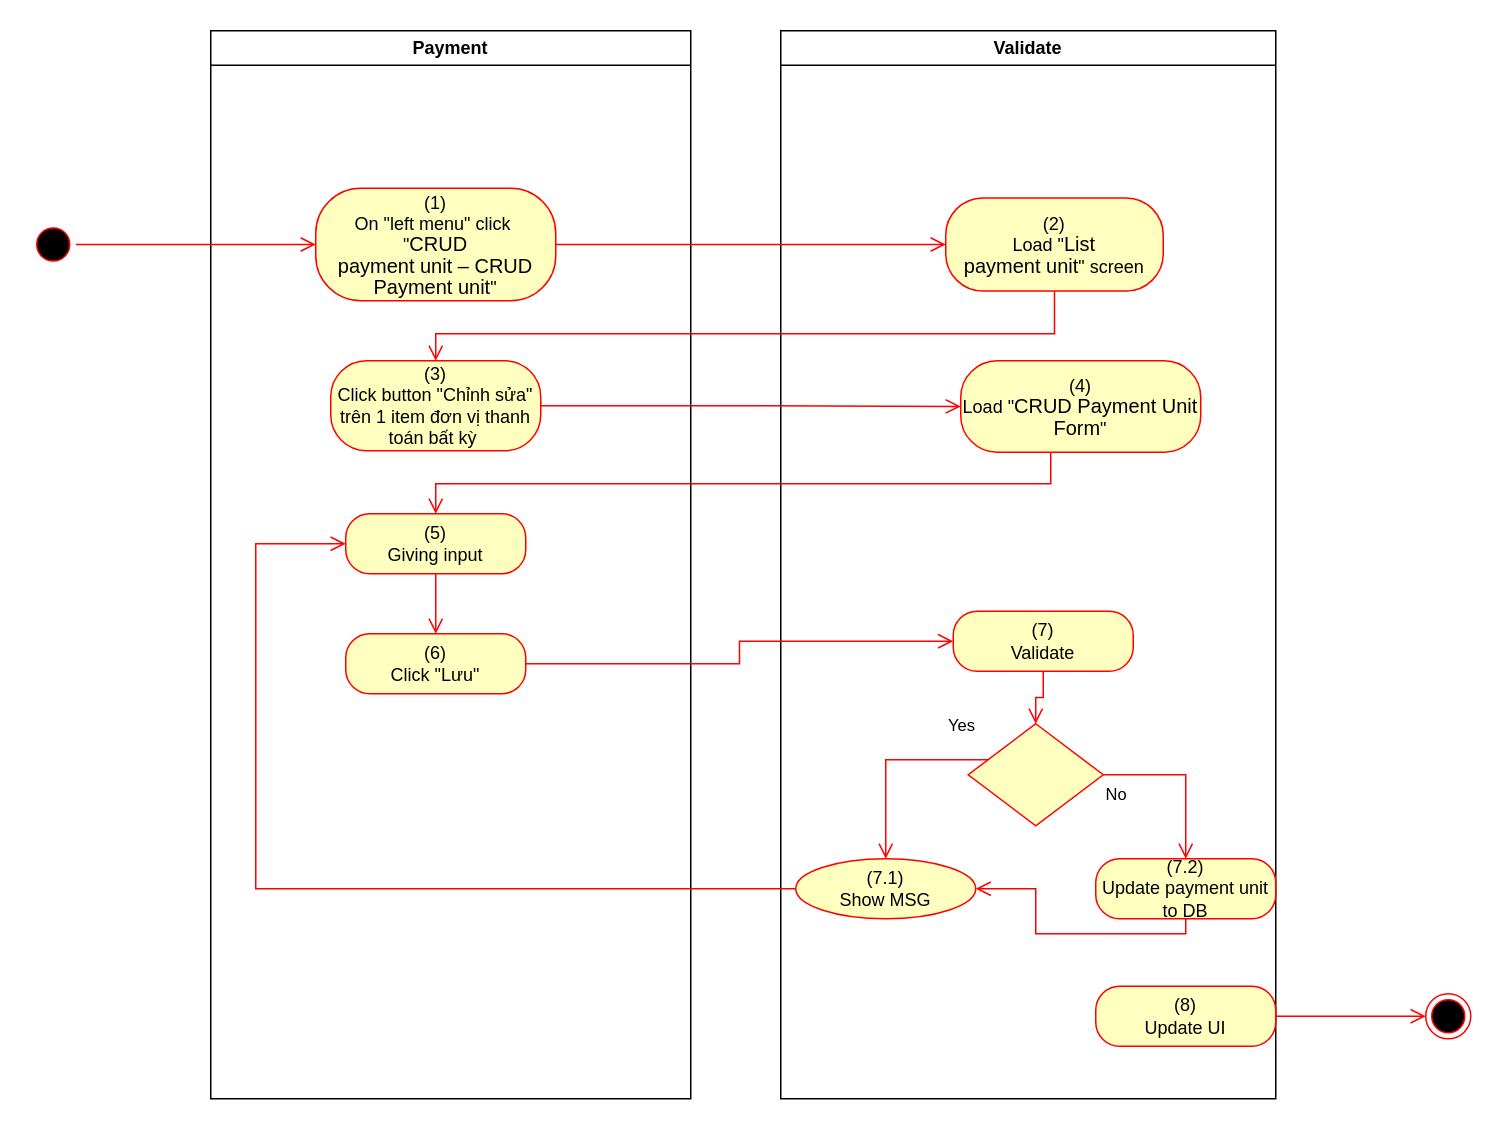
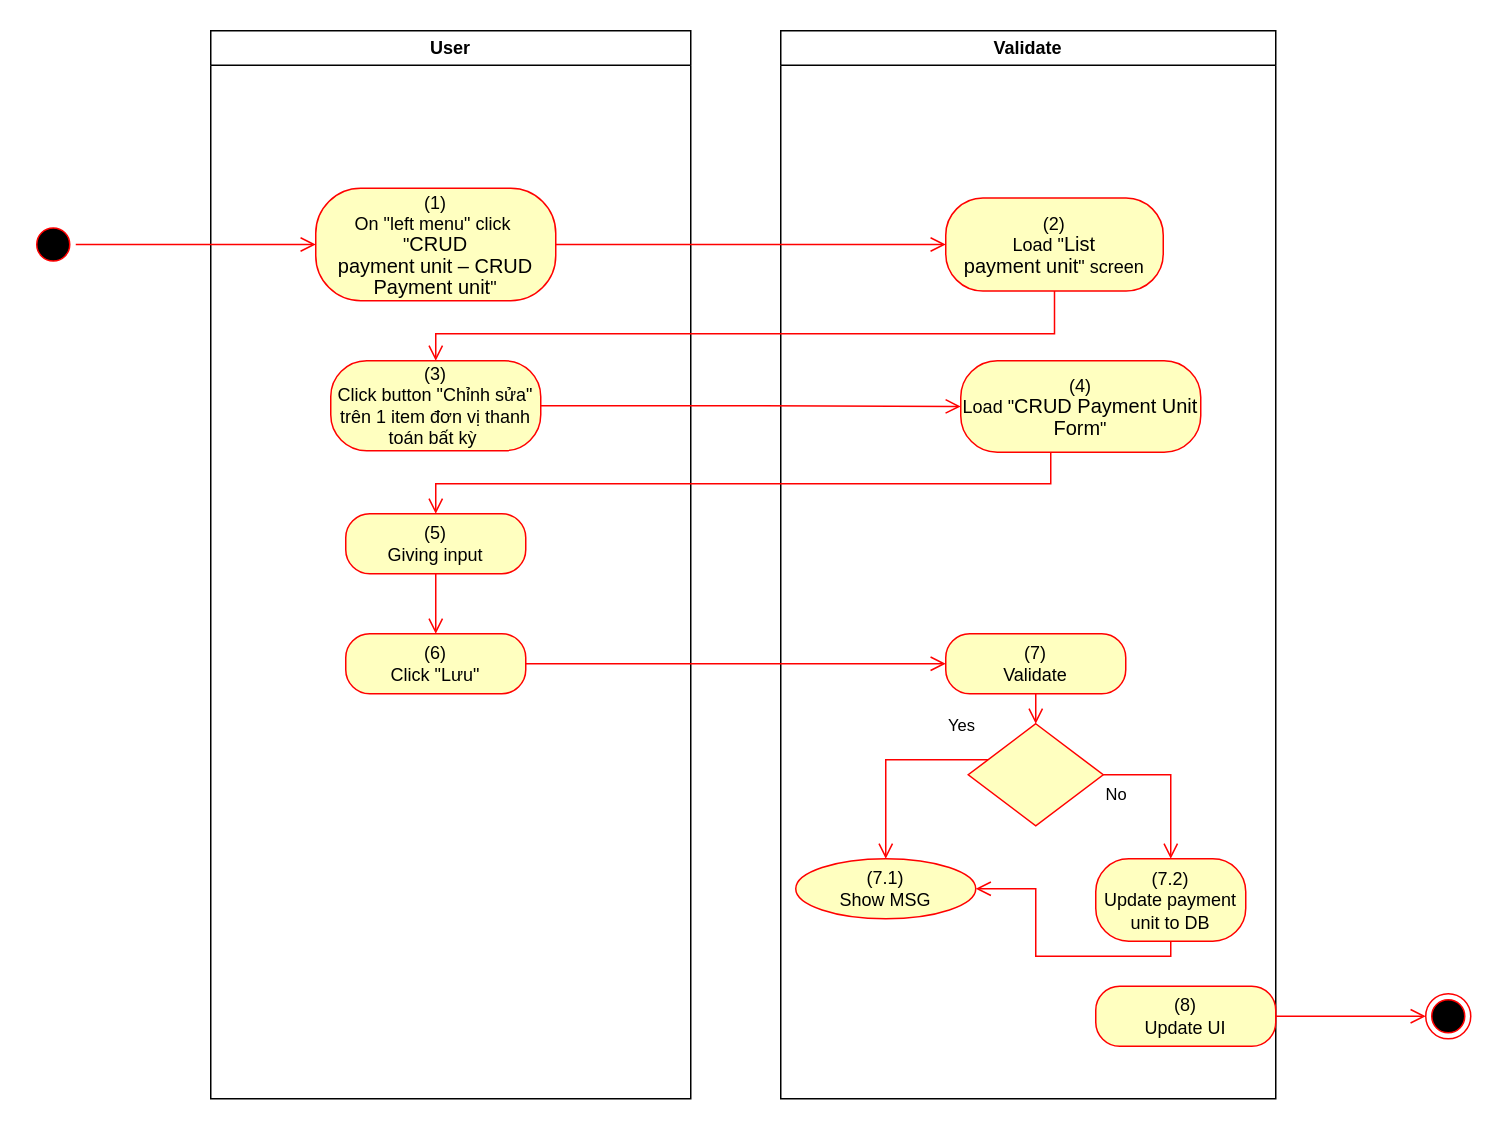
  <mxCell id="0" />
  <mxCell id="1" parent="0" />
- <mxCell id="2" value="Payment" style="swimlane;whiteSpace=wrap" vertex="1" parent="1"><mxGeometry x="140" y="20" width="320" height="712" as="geometry"><mxRectangle x="120" y="128" width="60" height="23" as="alternateBounds" /></mxGeometry></mxCell>
+ <mxCell id="2" value="User" style="swimlane;whiteSpace=wrap" vertex="1" parent="1"><mxGeometry x="140" y="20" width="320" height="712" as="geometry"><mxRectangle x="120" y="128" width="60" height="23" as="alternateBounds" /></mxGeometry></mxCell>
  <mxCell id="3" value="(1)&lt;br style=&quot;padding: 0px ; margin: 0px&quot;&gt;On &quot;left menu&quot; click&amp;nbsp;&lt;br style=&quot;padding: 0px ; margin: 0px&quot;&gt;&quot;&lt;span lang=&quot;EN-GB&quot; style=&quot;font-size: 10pt ; line-height: 14.267px ; font-family: &amp;#34;arial&amp;#34; , sans-serif&quot;&gt;CRUD&lt;br&gt;payment unit – CRUD Payment unit&lt;/span&gt;&quot;" style="rounded=1;whiteSpace=wrap;html=1;arcSize=40;fontColor=#000000;fillColor=#ffffc0;strokeColor=#ff0000;" vertex="1" parent="2"><mxGeometry x="70" y="105" width="160" height="75" as="geometry" /></mxCell>
  <mxCell id="4" value="(3)&lt;br&gt;Click button &quot;Chỉnh sửa&quot; trên 1 item đơn vị thanh toán bất kỳ&amp;nbsp;" style="rounded=1;whiteSpace=wrap;html=1;arcSize=40;fontColor=#000000;fillColor=#ffffc0;strokeColor=#ff0000;" vertex="1" parent="2"><mxGeometry x="80" y="220" width="140" height="60" as="geometry" /></mxCell>
  <mxCell id="5" value="(6)&lt;br&gt;Click &quot;Lưu&quot;" style="rounded=1;whiteSpace=wrap;html=1;arcSize=40;fontColor=#000000;fillColor=#ffffc0;strokeColor=#ff0000;" vertex="1" parent="2"><mxGeometry x="90" y="402" width="120" height="40" as="geometry" /></mxCell>
  <mxCell id="6" value="(5)&lt;br&gt;Giving input" style="rounded=1;whiteSpace=wrap;html=1;arcSize=40;fontColor=#000000;fillColor=#ffffc0;strokeColor=#ff0000;" vertex="1" parent="2"><mxGeometry x="90" y="322" width="120" height="40" as="geometry" /></mxCell>
  <mxCell id="7" value="" style="edgeStyle=orthogonalEdgeStyle;html=1;verticalAlign=bottom;endArrow=open;endSize=8;strokeColor=#ff0000;rounded=0;entryX=0.5;entryY=0;entryDx=0;entryDy=0;" edge="1" parent="2" source="6" target="5"><mxGeometry relative="1" as="geometry"><mxPoint x="330" y="402" as="targetPoint" /></mxGeometry></mxCell>
  <mxCell id="8" value="Validate" style="swimlane;whiteSpace=wrap;startSize=23;" vertex="1" parent="1"><mxGeometry x="520" y="20" width="330" height="712" as="geometry" /></mxCell>
  <mxCell id="9" value="(2)&lt;br&gt;Load &quot;&lt;span lang=&quot;EN-GB&quot; style=&quot;font-size: 10pt ; line-height: 14.267px ; font-family: &amp;#34;arial&amp;#34; , sans-serif&quot;&gt;List&lt;br&gt;payment unit&lt;/span&gt;&quot; screen" style="rounded=1;whiteSpace=wrap;html=1;arcSize=40;fontColor=#000000;fillColor=#ffffc0;strokeColor=#ff0000;" vertex="1" parent="8"><mxGeometry x="110" y="111.5" width="145" height="62" as="geometry" /></mxCell>
- <mxCell id="10" value="(7)&lt;br&gt;Validate" style="rounded=1;whiteSpace=wrap;html=1;arcSize=40;fontColor=#000000;fillColor=#ffffc0;strokeColor=#ff0000;" vertex="1" parent="8"><mxGeometry x="115" y="387" width="120" height="40" as="geometry" /></mxCell>
+ <mxCell id="10" value="(7)&lt;br&gt;Validate" style="rounded=1;whiteSpace=wrap;html=1;arcSize=40;fontColor=#000000;fillColor=#ffffc0;strokeColor=#ff0000;" vertex="1" parent="8"><mxGeometry x="110" y="402" width="120" height="40" as="geometry" /></mxCell>
  <mxCell id="11" value="" style="edgeStyle=orthogonalEdgeStyle;html=1;verticalAlign=bottom;endArrow=open;endSize=8;strokeColor=#ff0000;rounded=0;entryX=0.5;entryY=0;entryDx=0;entryDy=0;" edge="1" parent="8" source="10" target="12"><mxGeometry relative="1" as="geometry"><mxPoint x="165" y="442" as="targetPoint" /></mxGeometry></mxCell>
  <mxCell id="12" value="" style="rhombus;whiteSpace=wrap;html=1;fillColor=#ffffc0;strokeColor=#ff0000;" vertex="1" parent="8"><mxGeometry x="125" y="462" width="90" height="68" as="geometry" /></mxCell>
  <mxCell id="13" value="No" style="edgeStyle=orthogonalEdgeStyle;html=1;align=left;verticalAlign=top;endArrow=open;endSize=8;strokeColor=#ff0000;rounded=0;exitX=1;exitY=0.5;exitDx=0;exitDy=0;" edge="1" parent="8" source="12" target="14"><mxGeometry x="-1" relative="1" as="geometry"><mxPoint x="170" y="552" as="targetPoint" /></mxGeometry></mxCell>
- <mxCell id="14" value="(7.2)&lt;br&gt;Update payment unit to DB" style="rounded=1;whiteSpace=wrap;html=1;arcSize=40;fontColor=#000000;fillColor=#ffffc0;strokeColor=#ff0000;" vertex="1" parent="8"><mxGeometry x="210" y="552" width="120" height="40" as="geometry" /></mxCell>
+ <mxCell id="14" value="(7.2)&lt;br&gt;Update payment unit to DB" style="rounded=1;whiteSpace=wrap;html=1;arcSize=40;fontColor=#000000;fillColor=#ffffc0;strokeColor=#ff0000;" vertex="1" parent="8"><mxGeometry x="210" y="552" width="100" height="55" as="geometry" /></mxCell>
  <mxCell id="15" value="(8)&lt;br&gt;Update UI" style="rounded=1;whiteSpace=wrap;html=1;arcSize=40;fontColor=#000000;fillColor=#ffffc0;strokeColor=#ff0000;" vertex="1" parent="8"><mxGeometry x="210" y="637" width="120" height="40" as="geometry" /></mxCell>
  <mxCell id="16" value="" style="edgeStyle=orthogonalEdgeStyle;html=1;verticalAlign=bottom;endArrow=open;endSize=8;strokeColor=#ff0000;rounded=0;exitX=0.5;exitY=1;exitDx=0;exitDy=0;" edge="1" parent="8" source="14" target="17"><mxGeometry relative="1" as="geometry"><mxPoint x="170" y="642" as="targetPoint" /></mxGeometry></mxCell>
  <mxCell id="17" value="(7.1)&lt;br&gt;Show MSG" style="ellipse;whiteSpace=wrap;html=1;arcSize=40;fontColor=#000000;fillColor=#ffffc0;strokeColor=#ff0000;" vertex="1" parent="8"><mxGeometry x="10" y="552" width="120" height="40" as="geometry" /></mxCell>
  <mxCell id="18" value="Yes" style="edgeStyle=orthogonalEdgeStyle;html=1;align=left;verticalAlign=bottom;endArrow=open;endSize=8;strokeColor=#ff0000;rounded=0;entryX=0.5;entryY=0;entryDx=0;entryDy=0;" edge="1" parent="8" source="12" target="17"><mxGeometry x="-0.579" y="-14" relative="1" as="geometry"><mxPoint x="70" y="552" as="targetPoint" /><Array as="points"><mxPoint x="70" y="486" /></Array><mxPoint as="offset" /></mxGeometry></mxCell>
  <mxCell id="19" value="(4)&lt;br&gt;Load &quot;&lt;span lang=&quot;EN-GB&quot; style=&quot;font-size: 10pt ; line-height: 14.267px ; font-family: &amp;#34;arial&amp;#34; , sans-serif&quot;&gt;CRUD Payment Unit&lt;br&gt;Form&lt;/span&gt;&quot;" style="rounded=1;whiteSpace=wrap;html=1;arcSize=40;fontColor=#000000;fillColor=#ffffc0;strokeColor=#ff0000;" vertex="1" parent="8"><mxGeometry x="120" y="220" width="160" height="61" as="geometry" /></mxCell>
  <mxCell id="20" value="" style="ellipse;html=1;shape=startState;fillColor=#000000;strokeColor=#ff0000;" vertex="1" parent="1"><mxGeometry x="20" y="147.5" width="30" height="30" as="geometry" /></mxCell>
  <mxCell id="21" value="" style="edgeStyle=orthogonalEdgeStyle;html=1;verticalAlign=bottom;endArrow=open;endSize=8;strokeColor=#ff0000;rounded=0;entryX=0;entryY=0.5;entryDx=0;entryDy=0;" edge="1" parent="1" source="20" target="3"><mxGeometry relative="1" as="geometry"><mxPoint x="200" y="145" as="targetPoint" /></mxGeometry></mxCell>
  <mxCell id="22" value="" style="edgeStyle=orthogonalEdgeStyle;html=1;verticalAlign=bottom;endArrow=open;endSize=8;strokeColor=#ff0000;rounded=0;entryX=0;entryY=0.5;entryDx=0;entryDy=0;" edge="1" parent="1" source="3" target="9"><mxGeometry relative="1" as="geometry"><mxPoint x="600" y="163" as="targetPoint" /></mxGeometry></mxCell>
  <mxCell id="23" value="" style="edgeStyle=orthogonalEdgeStyle;html=1;verticalAlign=bottom;endArrow=open;endSize=8;strokeColor=#ff0000;rounded=0;entryX=0.5;entryY=0;entryDx=0;entryDy=0;" edge="1" parent="1" source="9" target="4"><mxGeometry relative="1" as="geometry"><mxPoint x="685" y="242" as="targetPoint" /><Array as="points"><mxPoint x="703" y="222" /><mxPoint x="290" y="222" /></Array></mxGeometry></mxCell>
  <mxCell id="24" value="" style="edgeStyle=orthogonalEdgeStyle;html=1;verticalAlign=bottom;endArrow=open;endSize=8;strokeColor=#ff0000;rounded=0;entryX=0;entryY=0.5;entryDx=0;entryDy=0;" edge="1" parent="1" source="5" target="10"><mxGeometry relative="1" as="geometry"><mxPoint x="280" y="462" as="targetPoint" /></mxGeometry></mxCell>
  <mxCell id="25" value="" style="ellipse;html=1;shape=endState;fillColor=#000000;strokeColor=#ff0000;" vertex="1" parent="1"><mxGeometry x="950" y="662" width="30" height="30" as="geometry" /></mxCell>
  <mxCell id="26" value="" style="edgeStyle=orthogonalEdgeStyle;html=1;verticalAlign=bottom;endArrow=open;endSize=8;strokeColor=#ff0000;rounded=0;exitX=1;exitY=0.5;exitDx=0;exitDy=0;entryX=0;entryY=0.5;entryDx=0;entryDy=0;" edge="1" parent="1" source="15" target="25"><mxGeometry relative="1" as="geometry"><mxPoint x="820" y="652" as="targetPoint" /><mxPoint x="820" y="592" as="sourcePoint" /></mxGeometry></mxCell>
- <mxCell id="27" value="" style="edgeStyle=orthogonalEdgeStyle;html=1;verticalAlign=bottom;endArrow=open;endSize=8;strokeColor=#ff0000;rounded=0;entryX=0;entryY=0.5;entryDx=0;entryDy=0;" edge="1" parent="1" source="17" target="6"><mxGeometry relative="1" as="geometry"><mxPoint x="590" y="672" as="targetPoint" /><Array as="points"><mxPoint x="170" y="592" /><mxPoint x="170" y="362" /></Array></mxGeometry></mxCell>
  <mxCell id="28" value="" style="edgeStyle=orthogonalEdgeStyle;html=1;verticalAlign=bottom;endArrow=open;endSize=8;strokeColor=#ff0000;rounded=0;entryX=0;entryY=0.5;entryDx=0;entryDy=0;" edge="1" parent="1" source="4" target="19"><mxGeometry relative="1" as="geometry"><mxPoint x="280" y="355" as="targetPoint" /></mxGeometry></mxCell>
  <mxCell id="29" value="" style="edgeStyle=orthogonalEdgeStyle;html=1;verticalAlign=bottom;endArrow=open;endSize=8;strokeColor=#ff0000;rounded=0;entryX=0.5;entryY=0;entryDx=0;entryDy=0;" edge="1" parent="1" source="19" target="6"><mxGeometry relative="1" as="geometry"><mxPoint x="690" y="352" as="targetPoint" /><Array as="points"><mxPoint x="700" y="322" /><mxPoint x="290" y="322" /></Array></mxGeometry></mxCell>
